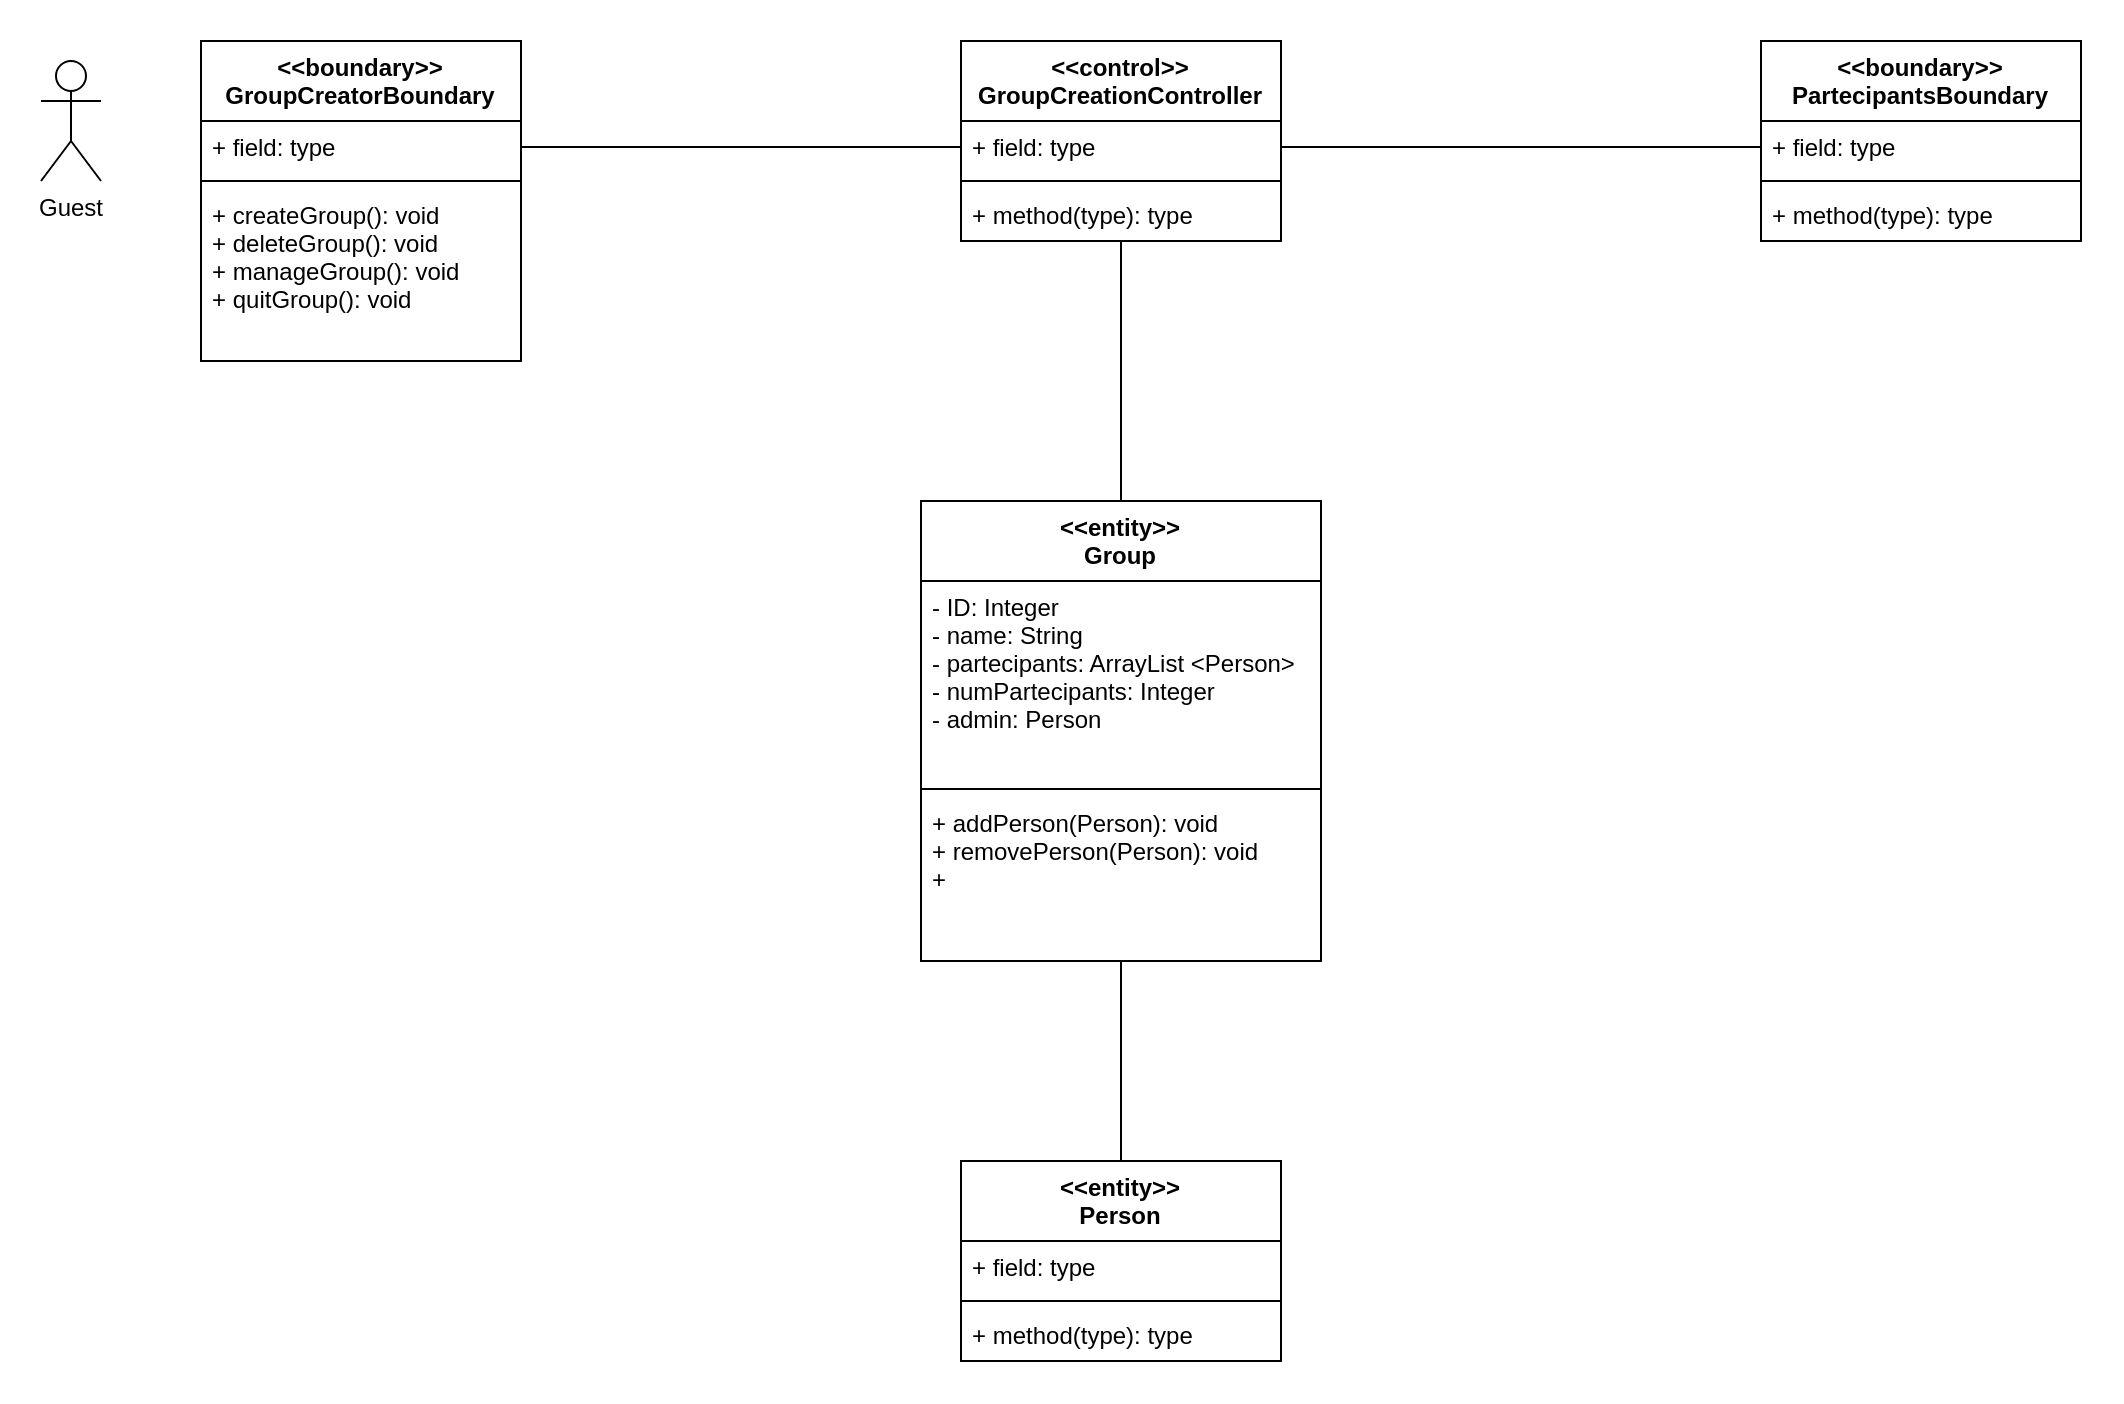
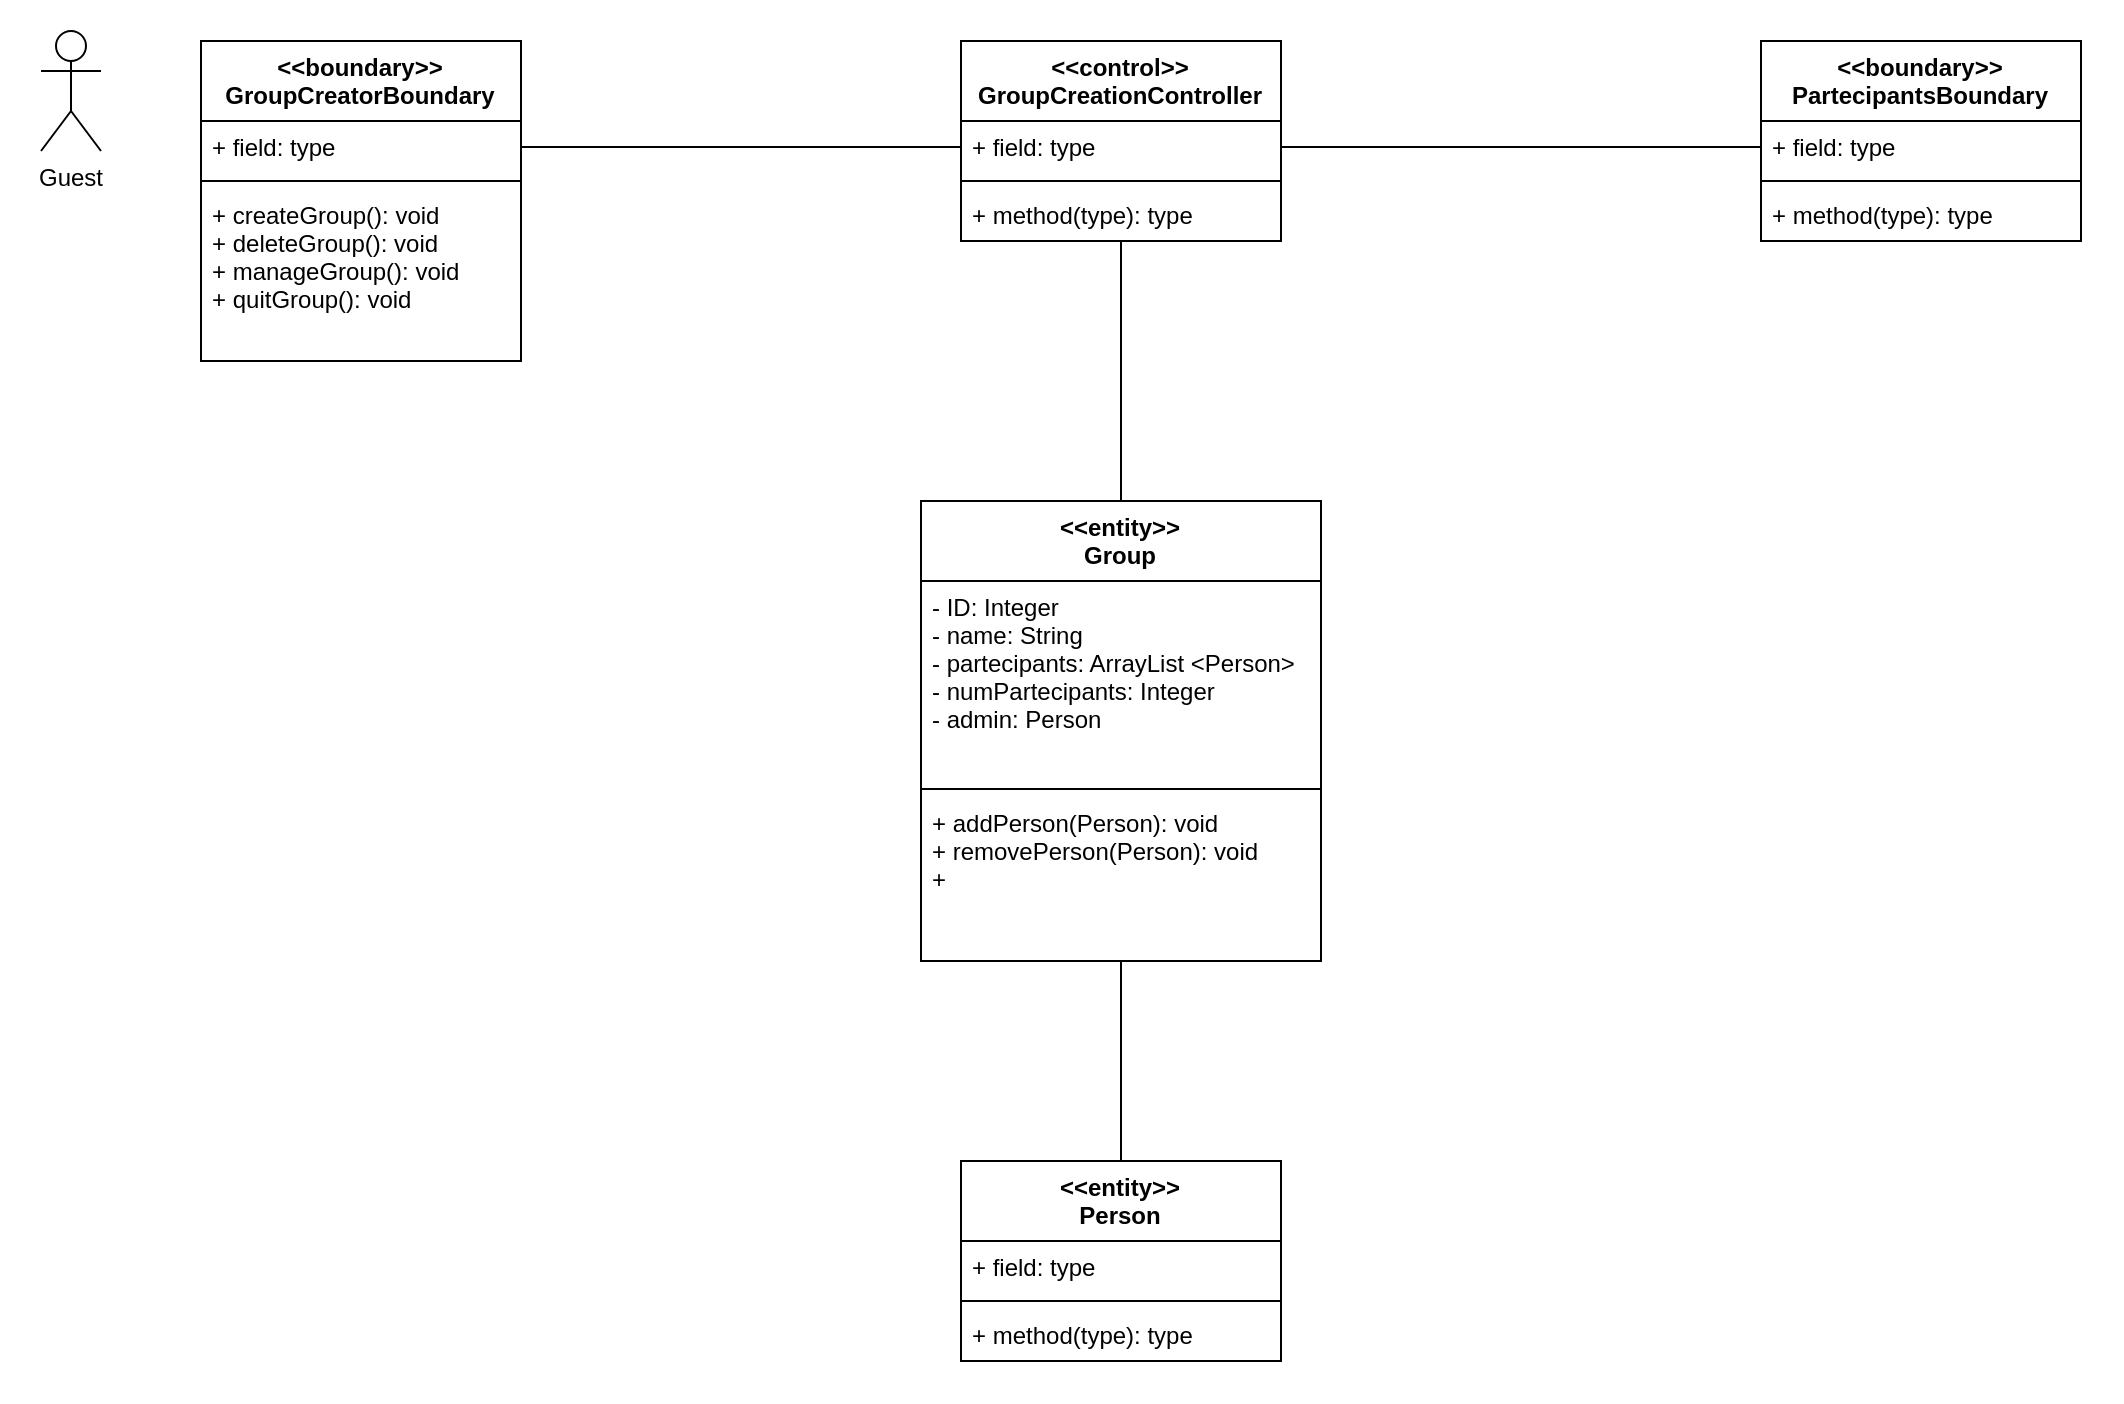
  <mxCell id="0" />
  <mxCell id="1" parent="0" />
  <mxCell id="2" style="edgeStyle=orthogonalEdgeStyle;rounded=0;orthogonalLoop=1;jettySize=auto;html=1;entryX=0.5;entryY=1;entryDx=0;entryDy=0;entryPerimeter=0;endArrow=none;endFill=0;" parent="1" source="3" target="10" edge="1"><mxGeometry relative="1" as="geometry" /></mxCell>
  <mxCell id="3" value="&lt;&lt;entity&gt;&gt;&#10;Group" style="swimlane;fontStyle=1;align=center;verticalAlign=top;childLayout=stackLayout;horizontal=1;startSize=40;horizontalStack=0;resizeParent=1;resizeParentMax=0;resizeLast=0;collapsible=1;marginBottom=0;" parent="1" vertex="1"><mxGeometry x="460" y="250" width="200" height="230" as="geometry" /></mxCell>
  <mxCell id="4" value="- ID: Integer&#10;- name: String&#10;- partecipants: ArrayList &lt;Person&gt;&#10;- numPartecipants: Integer&#10;- admin: Person&#10;" style="text;strokeColor=none;fillColor=none;align=left;verticalAlign=top;spacingLeft=4;spacingRight=4;overflow=hidden;rotatable=0;points=[[0,0.5],[1,0.5]];portConstraint=eastwest;" parent="3" vertex="1"><mxGeometry y="40" width="200" height="100" as="geometry" /></mxCell>
  <mxCell id="5" value="" style="line;strokeWidth=1;fillColor=none;align=left;verticalAlign=middle;spacingTop=-1;spacingLeft=3;spacingRight=3;rotatable=0;labelPosition=right;points=[];portConstraint=eastwest;" parent="3" vertex="1"><mxGeometry y="140" width="200" height="8" as="geometry" /></mxCell>
  <mxCell id="6" value="+ addPerson(Person): void&#10;+ removePerson(Person): void&#10;+ " style="text;strokeColor=none;fillColor=none;align=left;verticalAlign=top;spacingLeft=4;spacingRight=4;overflow=hidden;rotatable=0;points=[[0,0.5],[1,0.5]];portConstraint=eastwest;" parent="3" vertex="1"><mxGeometry y="148" width="200" height="82" as="geometry" /></mxCell>
  <mxCell id="7" value="&lt;&lt;control&gt;&gt;&#10;GroupCreationController" style="swimlane;fontStyle=1;align=center;verticalAlign=top;childLayout=stackLayout;horizontal=1;startSize=40;horizontalStack=0;resizeParent=1;resizeParentMax=0;resizeLast=0;collapsible=1;marginBottom=0;" parent="1" vertex="1"><mxGeometry x="480" y="20" width="160" height="100" as="geometry" /></mxCell>
  <mxCell id="8" value="+ field: type" style="text;strokeColor=none;fillColor=none;align=left;verticalAlign=top;spacingLeft=4;spacingRight=4;overflow=hidden;rotatable=0;points=[[0,0.5],[1,0.5]];portConstraint=eastwest;" parent="7" vertex="1"><mxGeometry y="40" width="160" height="26" as="geometry" /></mxCell>
  <mxCell id="9" value="" style="line;strokeWidth=1;fillColor=none;align=left;verticalAlign=middle;spacingTop=-1;spacingLeft=3;spacingRight=3;rotatable=0;labelPosition=right;points=[];portConstraint=eastwest;" parent="7" vertex="1"><mxGeometry y="66" width="160" height="8" as="geometry" /></mxCell>
  <mxCell id="10" value="+ method(type): type" style="text;strokeColor=none;fillColor=none;align=left;verticalAlign=top;spacingLeft=4;spacingRight=4;overflow=hidden;rotatable=0;points=[[0,0.5],[1,0.5]];portConstraint=eastwest;" parent="7" vertex="1"><mxGeometry y="74" width="160" height="26" as="geometry" /></mxCell>
  <mxCell id="11" value="&lt;&lt;boundary&gt;&gt;&#10;GroupCreatorBoundary" style="swimlane;fontStyle=1;align=center;verticalAlign=top;childLayout=stackLayout;horizontal=1;startSize=40;horizontalStack=0;resizeParent=1;resizeParentMax=0;resizeLast=0;collapsible=1;marginBottom=0;" parent="1" vertex="1"><mxGeometry x="100" y="20" width="160" height="160" as="geometry" /></mxCell>
  <mxCell id="12" value="+ field: type" style="text;strokeColor=none;fillColor=none;align=left;verticalAlign=top;spacingLeft=4;spacingRight=4;overflow=hidden;rotatable=0;points=[[0,0.5],[1,0.5]];portConstraint=eastwest;" parent="11" vertex="1"><mxGeometry y="40" width="160" height="26" as="geometry" /></mxCell>
  <mxCell id="13" value="" style="line;strokeWidth=1;fillColor=none;align=left;verticalAlign=middle;spacingTop=-1;spacingLeft=3;spacingRight=3;rotatable=0;labelPosition=right;points=[];portConstraint=eastwest;" parent="11" vertex="1"><mxGeometry y="66" width="160" height="8" as="geometry" /></mxCell>
  <mxCell id="14" value="+ createGroup(): void&#10;+ deleteGroup(): void&#10;+ manageGroup(): void&#10;+ quitGroup(): void" style="text;strokeColor=none;fillColor=none;align=left;verticalAlign=top;spacingLeft=4;spacingRight=4;overflow=hidden;rotatable=0;points=[[0,0.5],[1,0.5]];portConstraint=eastwest;" parent="11" vertex="1"><mxGeometry y="74" width="160" height="86" as="geometry" /></mxCell>
- <mxCell id="15" value="Guest" style="shape=umlActor;verticalLabelPosition=bottom;verticalAlign=top;html=1;outlineConnect=0;" parent="1" vertex="1"><mxGeometry x="20" y="30" width="30" height="60" as="geometry" /></mxCell>
+ <mxCell id="15" value="Guest" style="shape=umlActor;verticalLabelPosition=bottom;verticalAlign=top;html=1;outlineConnect=0;" parent="1" vertex="1"><mxGeometry x="20" y="15" width="30" height="60" as="geometry" /></mxCell>
  <mxCell id="16" style="edgeStyle=orthogonalEdgeStyle;rounded=0;orthogonalLoop=1;jettySize=auto;html=1;exitX=0.5;exitY=0;exitDx=0;exitDy=0;entryX=0.5;entryY=0.997;entryDx=0;entryDy=0;entryPerimeter=0;endArrow=none;endFill=0;" edge="1" parent="1" source="17" target="6"><mxGeometry relative="1" as="geometry" /></mxCell>
  <mxCell id="17" value="&lt;&lt;entity&gt;&gt;&#10;Person" style="swimlane;fontStyle=1;align=center;verticalAlign=top;childLayout=stackLayout;horizontal=1;startSize=40;horizontalStack=0;resizeParent=1;resizeParentMax=0;resizeLast=0;collapsible=1;marginBottom=0;" parent="1" vertex="1"><mxGeometry x="480" y="580" width="160" height="100" as="geometry" /></mxCell>
  <mxCell id="18" value="+ field: type" style="text;strokeColor=none;fillColor=none;align=left;verticalAlign=top;spacingLeft=4;spacingRight=4;overflow=hidden;rotatable=0;points=[[0,0.5],[1,0.5]];portConstraint=eastwest;" parent="17" vertex="1"><mxGeometry y="40" width="160" height="26" as="geometry" /></mxCell>
  <mxCell id="19" value="" style="line;strokeWidth=1;fillColor=none;align=left;verticalAlign=middle;spacingTop=-1;spacingLeft=3;spacingRight=3;rotatable=0;labelPosition=right;points=[];portConstraint=eastwest;" parent="17" vertex="1"><mxGeometry y="66" width="160" height="8" as="geometry" /></mxCell>
  <mxCell id="20" value="+ method(type): type" style="text;strokeColor=none;fillColor=none;align=left;verticalAlign=top;spacingLeft=4;spacingRight=4;overflow=hidden;rotatable=0;points=[[0,0.5],[1,0.5]];portConstraint=eastwest;" parent="17" vertex="1"><mxGeometry y="74" width="160" height="26" as="geometry" /></mxCell>
  <mxCell id="21" style="edgeStyle=orthogonalEdgeStyle;rounded=0;orthogonalLoop=1;jettySize=auto;html=1;exitX=1;exitY=0.5;exitDx=0;exitDy=0;entryX=0;entryY=0.5;entryDx=0;entryDy=0;endArrow=none;endFill=0;" parent="1" source="12" target="8" edge="1"><mxGeometry relative="1" as="geometry" /></mxCell>
  <mxCell id="22" value="&lt;&lt;boundary&gt;&gt;&#10;PartecipantsBoundary" style="swimlane;fontStyle=1;align=center;verticalAlign=top;childLayout=stackLayout;horizontal=1;startSize=40;horizontalStack=0;resizeParent=1;resizeParentMax=0;resizeLast=0;collapsible=1;marginBottom=0;" parent="1" vertex="1"><mxGeometry x="880" y="20" width="160" height="100" as="geometry" /></mxCell>
  <mxCell id="23" value="+ field: type" style="text;strokeColor=none;fillColor=none;align=left;verticalAlign=top;spacingLeft=4;spacingRight=4;overflow=hidden;rotatable=0;points=[[0,0.5],[1,0.5]];portConstraint=eastwest;" parent="22" vertex="1"><mxGeometry y="40" width="160" height="26" as="geometry" /></mxCell>
  <mxCell id="24" value="" style="line;strokeWidth=1;fillColor=none;align=left;verticalAlign=middle;spacingTop=-1;spacingLeft=3;spacingRight=3;rotatable=0;labelPosition=right;points=[];portConstraint=eastwest;" parent="22" vertex="1"><mxGeometry y="66" width="160" height="8" as="geometry" /></mxCell>
  <mxCell id="25" value="+ method(type): type" style="text;strokeColor=none;fillColor=none;align=left;verticalAlign=top;spacingLeft=4;spacingRight=4;overflow=hidden;rotatable=0;points=[[0,0.5],[1,0.5]];portConstraint=eastwest;" parent="22" vertex="1"><mxGeometry y="74" width="160" height="26" as="geometry" /></mxCell>
  <mxCell id="26" style="edgeStyle=orthogonalEdgeStyle;rounded=0;orthogonalLoop=1;jettySize=auto;html=1;entryX=0;entryY=0.5;entryDx=0;entryDy=0;endArrow=none;endFill=0;" parent="1" source="8" target="23" edge="1"><mxGeometry relative="1" as="geometry" /></mxCell>
